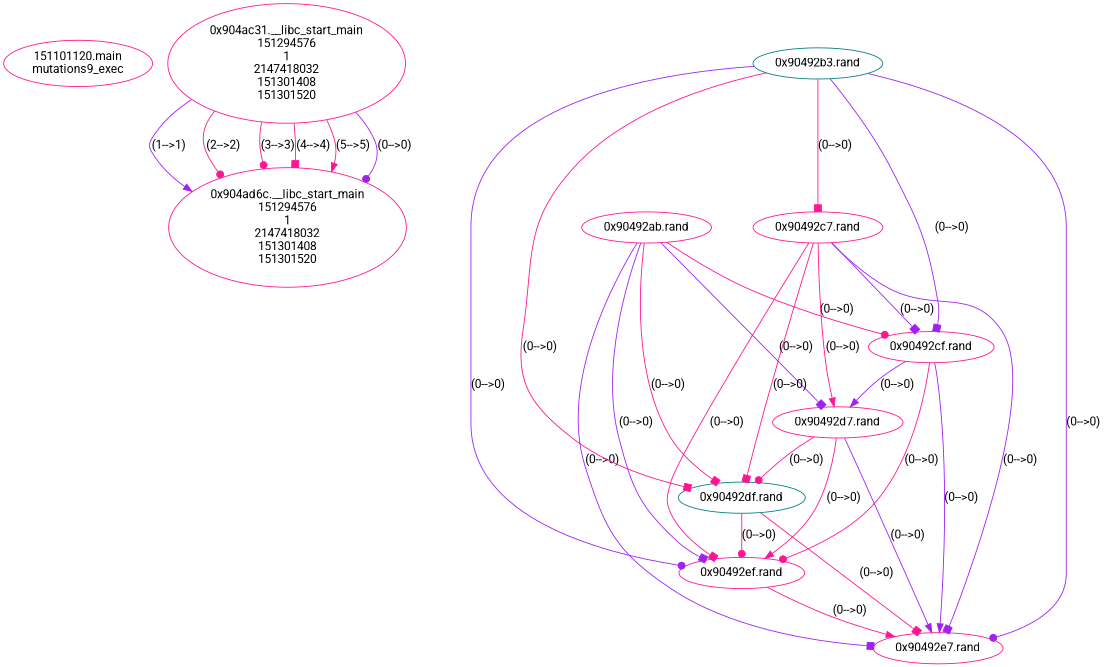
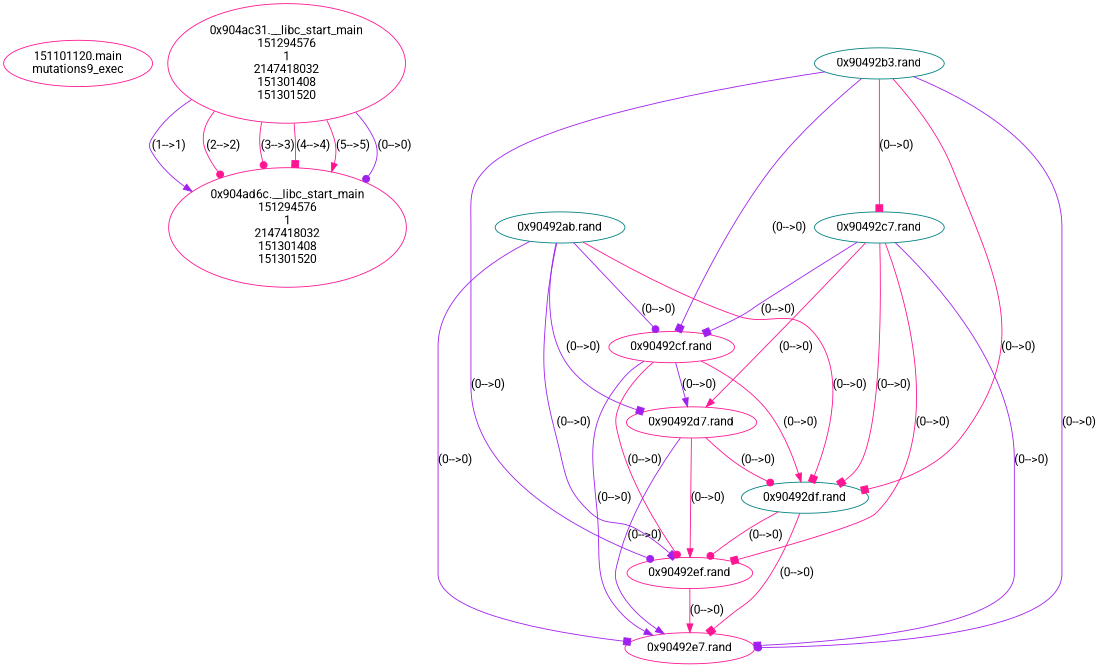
  digraph {
    fontname=Roboto
    node [color=deeppink fontname=Roboto]
    edge [arrowhead=box color=deeppink fontname=Roboto]
    n1 [label="151101120.main\nmutations9_exec"]
    n2 [label="0x904ac31.__libc_start_main\n151294576\n1\n2147418032\n151301408\n151301520"]
    n3 [label="0x904ad6c.__libc_start_main\n151294576\n1\n2147418032\n151301408\n151301520"]
-   n4 [label="0x90492ab.rand\n"]
+   n4 [color=teal label="0x90492ab.rand\n"]
    n5 [label="0x90492cf.rand\n"]
    n6 [label="0x90492d7.rand\n"]
    n7 [color=teal label="0x90492df.rand\n"]
    n8 [label="0x90492e7.rand\n"]
    n9 [label="0x90492ef.rand\n"]
    n10 [color=teal label="0x90492b3.rand\n"]
-   n11 [label="0x90492c7.rand\n"]
+   n11 [color=teal label="0x90492c7.rand\n"]
    n2 -> n3 [arrowhead=normal color=purple label="(1-->1)"]
    n2 -> n3 [arrowhead=dot label="(2-->2)"]
    n2 -> n3 [arrowhead=dot label="(3-->3)"]
    n2 -> n3 [label="(4-->4)"]
    n2 -> n3 [arrowhead=normal label="(5-->5)"]
    n2 -> n3 [arrowhead=dot color=purple label="(0-->0)"]
-   n4 -> n5 [arrowhead=dot label="(0-->0)"]
+   n4 -> n5 [arrowhead=dot color=purple label="(0-->0)"]
    n4 -> n6 [color=purple label="(0-->0)"]
    n4 -> n7 [label="(0-->0)"]
    n4 -> n8 [color=purple label="(0-->0)"]
    n4 -> n9 [color=purple label="(0-->0)"]
    n5 -> n6 [arrowhead=normal color=purple label="(0-->0)"]
+   n5 -> n7 [arrowhead=normal label="(0-->0)"]
    n5 -> n8 [arrowhead=normal color=purple label="(0-->0)"]
    n5 -> n9 [arrowhead=dot label="(0-->0)"]
    n6 -> n7 [arrowhead=dot label="(0-->0)"]
    n6 -> n8 [arrowhead=normal color=purple label="(0-->0)"]
    n6 -> n9 [arrowhead=normal label="(0-->0)"]
    n7 -> n8 [label="(0-->0)"]
    n7 -> n9 [arrowhead=dot label="(0-->0)"]
    n9 -> n8 [arrowhead=normal label="(0-->0)"]
    n10 -> n5 [color=purple label="(0-->0)"]
    n10 -> n7 [label="(0-->0)"]
    n10 -> n8 [arrowhead=dot color=purple label="(0-->0)"]
    n10 -> n9 [arrowhead=dot color=purple label="(0-->0)"]
    n10 -> n11 [label="(0-->0)"]
    n11 -> n5 [color=purple label="(0-->0)"]
    n11 -> n6 [arrowhead=normal label="(0-->0)"]
    n11 -> n7 [label="(0-->0)"]
    n11 -> n8 [color=purple label="(0-->0)"]
    n11 -> n9 [label="(0-->0)"]
  }
